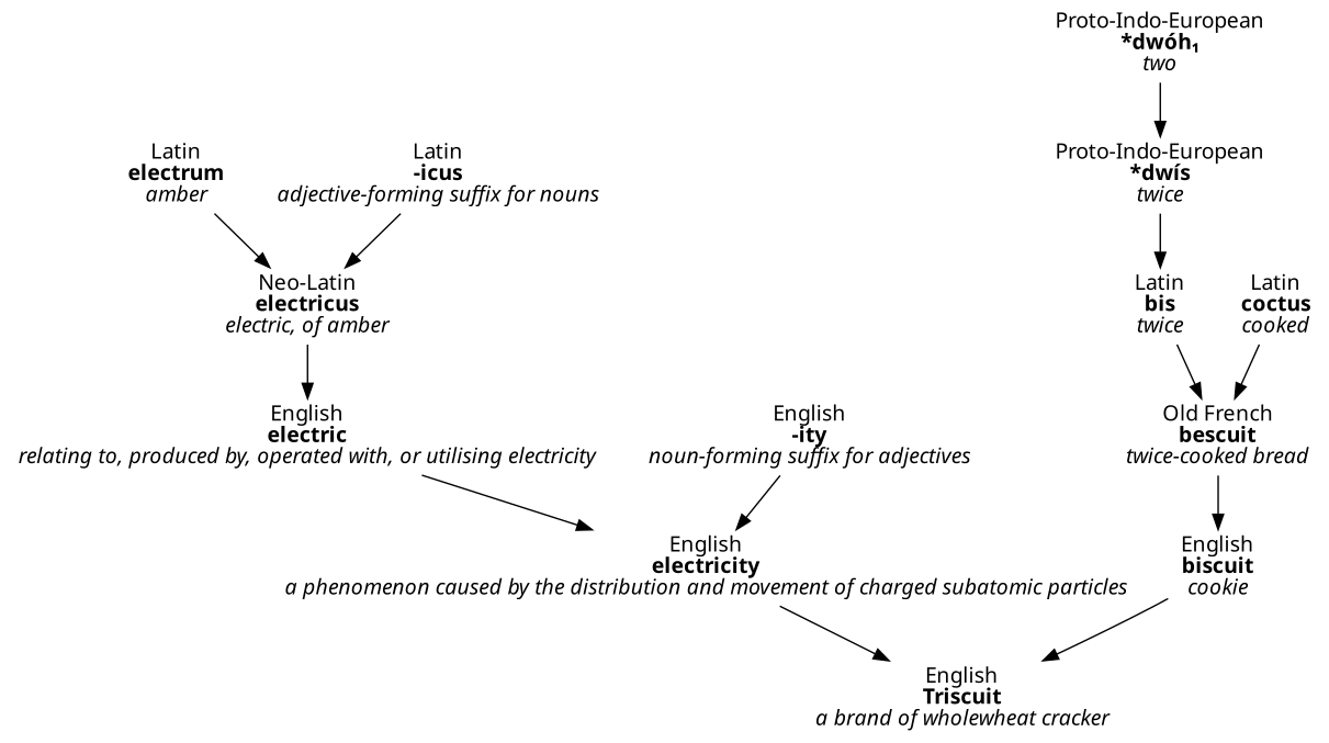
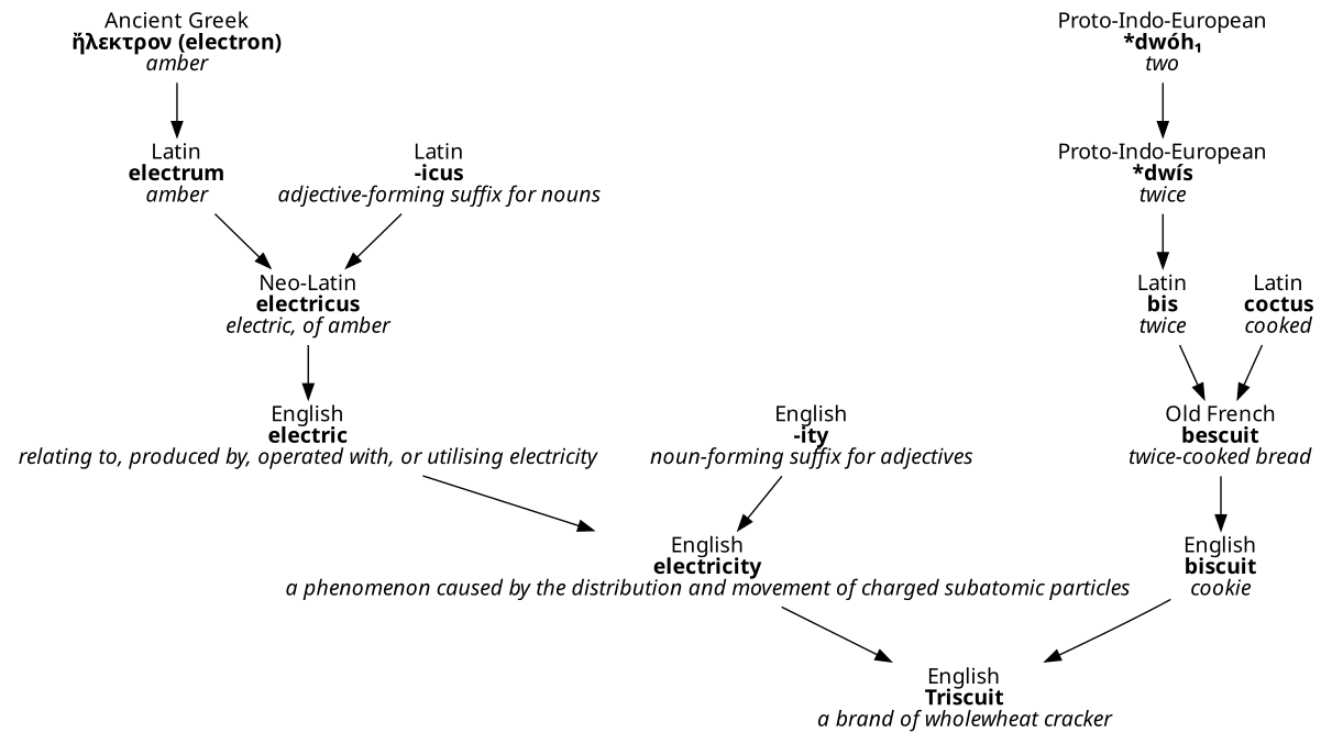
  digraph {
    fontname="Noto Sans"
    node [shape=plaintext fontname="Noto Sans"]
    edge [fontname="Noto Sans"]
+   n1 [label=<Ancient Greek<br/><b>ἤλεκτρον (electron)</b><br/><i>amber</i>>]
    n2 [label=<Latin<br/><b>electrum</b><br/><i>amber</i>>]
    n3 [label=<Neo-Latin<br/><b>electricus</b><br/><i>electric, of amber</i>>]
    n4 [label=<Latin<br/><b>-icus</b><br/><i>adjective-forming suffix for nouns</i>>]
    n5 [label=<English<br/><b>electric</b><br/><i>relating to, produced by, operated with, or utilising electricity</i>>]
    n6 [label=<English<br/><b>electricity</b><br/><i>a phenomenon caused by the distribution and movement of charged subatomic particles</i>>]
    n7 [label=<English<br/><b>-ity</b><br/><i>noun-forming suffix for adjectives</i>>]
    n8 [label=<English<br/><b>Triscuit</b><br/><i>a brand of wholewheat cracker</i>>]
    n9 [label=<Proto-Indo-European<br/><b>*dwóh₁</b><br/><i>two</i>>]
    n10 [label=<Proto-Indo-European<br/><b>*dwís</b><br/><i>twice</i>>]
    n11 [label=<Latin<br/><b>bis</b><br/><i>twice</i>>]
    n12 [label=<Old French<br/><b>bescuit</b><br/><i>twice-cooked bread</i>>]
    n13 [label=<Latin<br/><b>coctus</b><br/><i>cooked</i>>]
    n14 [label=<English<br/><b>biscuit</b><br/><i>cookie</i>>]
+   n1 -> n2
    n2 -> n3
    n3 -> n5
    n4 -> n3
    n5 -> n6
    n6 -> n8
    n7 -> n6
    n9 -> n10
    n10 -> n11
    n11 -> n12
    n12 -> n14
    n13 -> n12
    n14 -> n8
  }
